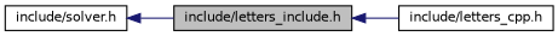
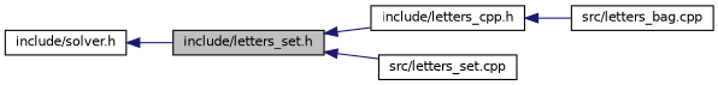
  digraph {
    rankdir=LR
    node [color=black fillcolor=white fontname=Helvetica fontsize=10 shape=record style=filled]
    edge [color=midnightblue dir=back fontname=Helvetica fontsize=10 labelfontname=Helvetica labelfontsize=10 style=solid]
-   n1 [fillcolor=grey75 fontcolor=black height=0.2 label="include/letters_include.h" width=0.4]
+   n1 [fillcolor=grey75 fontcolor=black height=0.2 label="include/letters_set.h" width=0.4]
    n2 [height=0.2 label="include/letters_cpp.h" width=0.4]
+   n3 [height=0.2 label="src/letters_set.cpp" width=0.4]
+   n4 [height=0.2 label="src/letters_bag.cpp" width=0.4]
    n5 [height=0.2 label="include/solver.h" width=0.4]
    n1 -> n2
+   n1 -> n3
+   n2 -> n4
    n5 -> n1
  }
